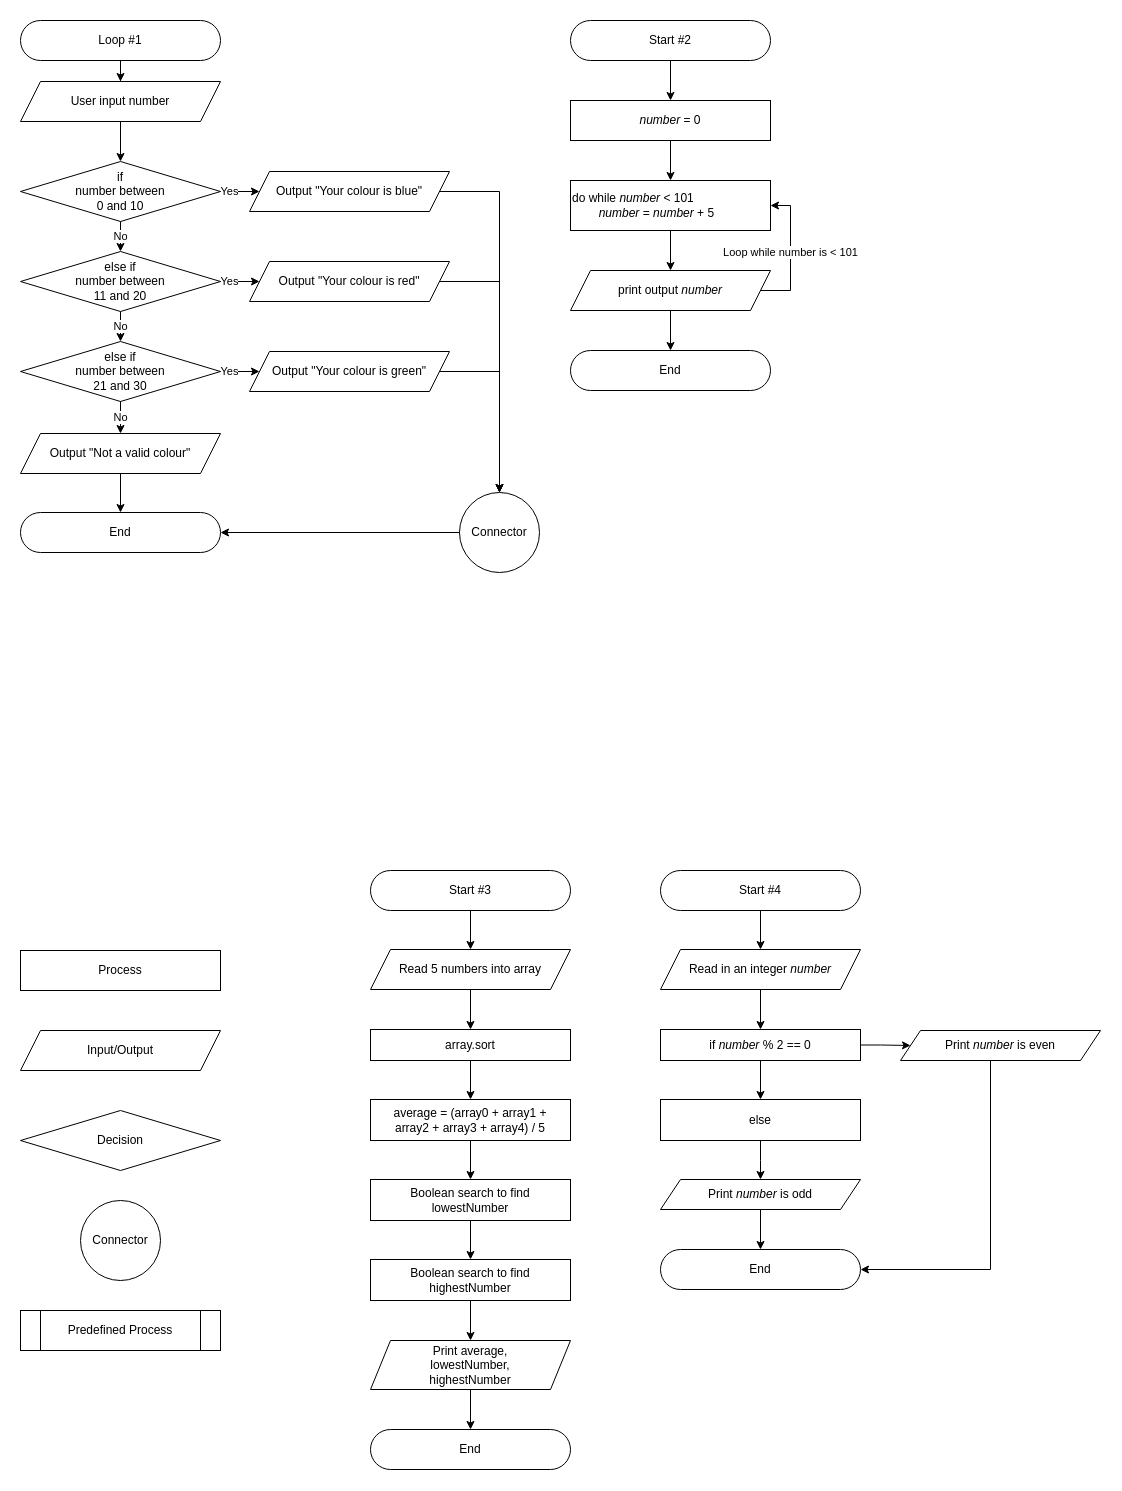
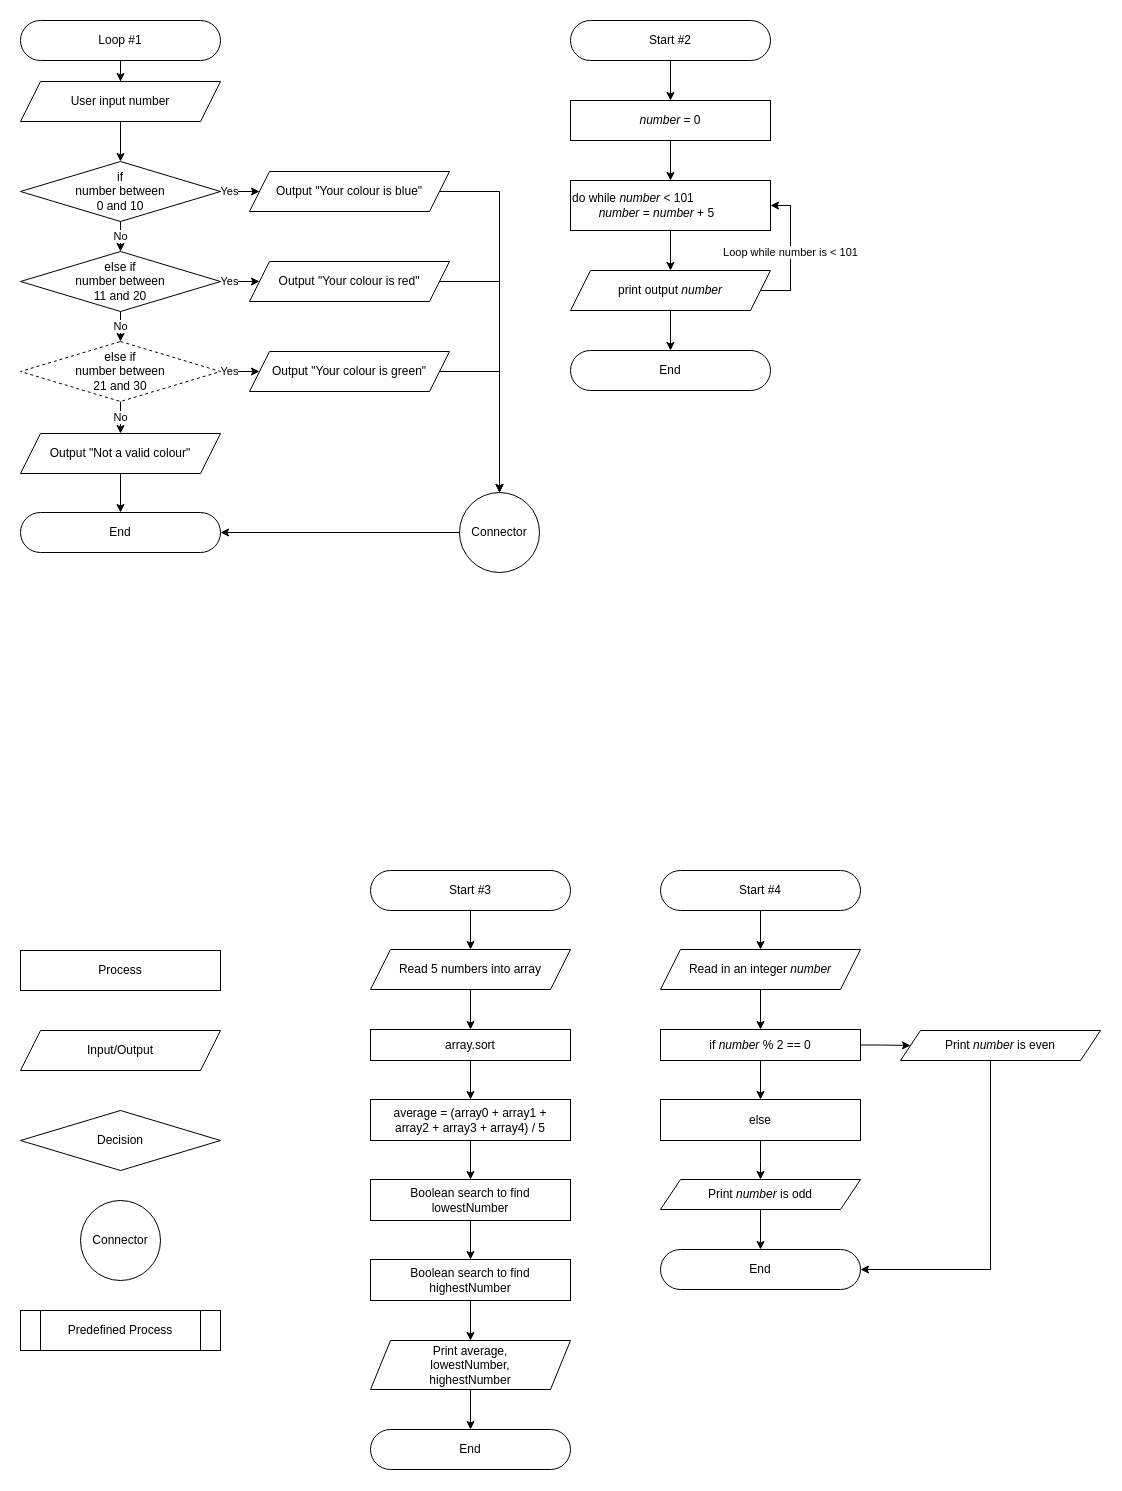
  <mxCell id="0" />
  <mxCell id="1" parent="0" />
  <mxCell id="2" value="Process" style="rounded=0;whiteSpace=wrap;html=1;" vertex="1" parent="1"><mxGeometry x="20" y="950" width="200" height="40" as="geometry" /></mxCell>
  <mxCell id="3" value="Input/Output" style="shape=parallelogram;perimeter=parallelogramPerimeter;whiteSpace=wrap;html=1;fixedSize=1;rounded=0;" vertex="1" parent="1"><mxGeometry x="20" y="1030" width="200" height="40" as="geometry" /></mxCell>
  <mxCell id="4" value="Decision" style="rhombus;whiteSpace=wrap;html=1;rounded=0;" vertex="1" parent="1"><mxGeometry x="20" y="1110" width="200" height="60" as="geometry" /></mxCell>
  <mxCell id="5" value="Connector" style="ellipse;whiteSpace=wrap;html=1;rounded=0;" vertex="1" parent="1"><mxGeometry x="80" y="1200" width="80" height="80" as="geometry" /></mxCell>
  <mxCell id="6" value="Predefined Process" style="shape=process;whiteSpace=wrap;html=1;backgroundOutline=1;rounded=0;" vertex="1" parent="1"><mxGeometry x="20" y="1310" width="200" height="40" as="geometry" /></mxCell>
  <mxCell id="7" value="" style="group" vertex="1" connectable="0" parent="1"><mxGeometry x="20" y="20" width="519" height="552" as="geometry" /></mxCell>
  <mxCell id="8" value="Loop #1" style="rounded=1;whiteSpace=wrap;html=1;arcSize=50;" vertex="1" parent="7"><mxGeometry width="200" height="40" as="geometry" /></mxCell>
  <mxCell id="9" value="User input number" style="shape=parallelogram;perimeter=parallelogramPerimeter;whiteSpace=wrap;html=1;fixedSize=1;rounded=0;" vertex="1" parent="7"><mxGeometry y="61" width="200" height="40" as="geometry" /></mxCell>
  <mxCell id="10" value="" style="edgeStyle=orthogonalEdgeStyle;rounded=0;orthogonalLoop=1;jettySize=auto;html=1;" edge="1" parent="7" source="8" target="9"><mxGeometry relative="1" as="geometry" /></mxCell>
  <mxCell id="11" value="if&lt;br&gt;number between &lt;br&gt;0 and 10" style="rhombus;whiteSpace=wrap;html=1;rounded=0;" vertex="1" parent="7"><mxGeometry y="141" width="200" height="60" as="geometry" /></mxCell>
  <mxCell id="12" value="" style="edgeStyle=orthogonalEdgeStyle;rounded=0;orthogonalLoop=1;jettySize=auto;html=1;" edge="1" parent="7" source="9" target="11"><mxGeometry relative="1" as="geometry" /></mxCell>
  <mxCell id="13" value="Connector" style="ellipse;whiteSpace=wrap;html=1;rounded=0;" vertex="1" parent="7"><mxGeometry x="439" y="472" width="80" height="80" as="geometry" /></mxCell>
  <mxCell id="14" value="" style="edgeStyle=orthogonalEdgeStyle;rounded=0;orthogonalLoop=1;jettySize=auto;html=1;entryX=0.5;entryY=0;entryDx=0;entryDy=0;" edge="1" parent="7" source="15" target="13"><mxGeometry relative="1" as="geometry"><mxPoint x="569" y="171" as="targetPoint" /></mxGeometry></mxCell>
  <mxCell id="15" value="Output &quot;Your colour is blue&quot;" style="shape=parallelogram;perimeter=parallelogramPerimeter;whiteSpace=wrap;html=1;fixedSize=1;rounded=0;" vertex="1" parent="7"><mxGeometry x="229" y="151" width="200" height="40" as="geometry" /></mxCell>
  <mxCell id="16" value="Yes" style="edgeStyle=orthogonalEdgeStyle;rounded=0;orthogonalLoop=1;jettySize=auto;html=1;" edge="1" parent="7" source="11" target="15"><mxGeometry relative="1" as="geometry" /></mxCell>
  <mxCell id="17" value="else if&lt;br&gt;number between&lt;br&gt;11 and 20" style="rhombus;whiteSpace=wrap;html=1;rounded=0;" vertex="1" parent="7"><mxGeometry y="231" width="200" height="60" as="geometry" /></mxCell>
  <mxCell id="18" value="No" style="edgeStyle=orthogonalEdgeStyle;rounded=0;orthogonalLoop=1;jettySize=auto;html=1;entryX=0.5;entryY=0;entryDx=0;entryDy=0;" edge="1" parent="7" source="11" target="17"><mxGeometry relative="1" as="geometry" /></mxCell>
  <mxCell id="19" value="" style="edgeStyle=orthogonalEdgeStyle;rounded=0;orthogonalLoop=1;jettySize=auto;html=1;" edge="1" parent="7" source="20" target="13"><mxGeometry relative="1" as="geometry" /></mxCell>
  <mxCell id="20" value="Output &quot;Your colour is red&quot;" style="shape=parallelogram;perimeter=parallelogramPerimeter;whiteSpace=wrap;html=1;fixedSize=1;rounded=0;" vertex="1" parent="7"><mxGeometry x="229" y="241" width="200" height="40" as="geometry" /></mxCell>
  <mxCell id="21" value="Yes" style="edgeStyle=orthogonalEdgeStyle;rounded=0;orthogonalLoop=1;jettySize=auto;html=1;" edge="1" parent="7" source="17" target="20"><mxGeometry relative="1" as="geometry" /></mxCell>
- <mxCell id="22" value="else if&lt;br&gt;number between&lt;br&gt;21 and 30" style="rhombus;whiteSpace=wrap;html=1;rounded=0;" vertex="1" parent="7"><mxGeometry y="321" width="200" height="60" as="geometry" /></mxCell>
+ <mxCell id="22" value="else if&lt;br&gt;number between&lt;br&gt;21 and 30" style="rhombus;whiteSpace=wrap;html=1;rounded=0;dashed=1;" vertex="1" parent="7"><mxGeometry y="321" width="200" height="60" as="geometry" /></mxCell>
  <mxCell id="23" value="No" style="edgeStyle=orthogonalEdgeStyle;rounded=0;orthogonalLoop=1;jettySize=auto;html=1;exitX=0.5;exitY=1;exitDx=0;exitDy=0;" edge="1" parent="7" source="17" target="22"><mxGeometry relative="1" as="geometry" /></mxCell>
  <mxCell id="24" value="" style="edgeStyle=orthogonalEdgeStyle;rounded=0;orthogonalLoop=1;jettySize=auto;html=1;" edge="1" parent="7" source="25" target="13"><mxGeometry relative="1" as="geometry" /></mxCell>
  <mxCell id="25" value="Output &quot;Your colour is green&quot;" style="shape=parallelogram;perimeter=parallelogramPerimeter;whiteSpace=wrap;html=1;fixedSize=1;rounded=0;" vertex="1" parent="7"><mxGeometry x="229" y="331" width="200" height="40" as="geometry" /></mxCell>
  <mxCell id="26" value="Yes" style="edgeStyle=orthogonalEdgeStyle;rounded=0;orthogonalLoop=1;jettySize=auto;html=1;" edge="1" parent="7" source="22" target="25"><mxGeometry relative="1" as="geometry" /></mxCell>
  <mxCell id="27" value="Output &quot;Not a valid colour&quot;" style="shape=parallelogram;perimeter=parallelogramPerimeter;whiteSpace=wrap;html=1;fixedSize=1;rounded=0;" vertex="1" parent="7"><mxGeometry y="413" width="200" height="40" as="geometry" /></mxCell>
  <mxCell id="28" value="No" style="edgeStyle=orthogonalEdgeStyle;rounded=0;orthogonalLoop=1;jettySize=auto;html=1;" edge="1" parent="7" source="22" target="27"><mxGeometry relative="1" as="geometry" /></mxCell>
  <mxCell id="29" value="End" style="rounded=1;whiteSpace=wrap;html=1;arcSize=50;" vertex="1" parent="7"><mxGeometry y="492" width="200" height="40" as="geometry" /></mxCell>
  <mxCell id="30" value="" style="edgeStyle=orthogonalEdgeStyle;rounded=0;orthogonalLoop=1;jettySize=auto;html=1;entryX=1;entryY=0.5;entryDx=0;entryDy=0;" edge="1" parent="7" source="13" target="29"><mxGeometry relative="1" as="geometry"><mxPoint x="720" y="252" as="targetPoint" /></mxGeometry></mxCell>
  <mxCell id="31" value="" style="edgeStyle=orthogonalEdgeStyle;rounded=0;orthogonalLoop=1;jettySize=auto;html=1;" edge="1" parent="7" source="27" target="29"><mxGeometry relative="1" as="geometry" /></mxCell>
  <mxCell id="32" value="" style="edgeStyle=orthogonalEdgeStyle;rounded=0;orthogonalLoop=1;jettySize=auto;html=1;entryX=0.5;entryY=0;entryDx=0;entryDy=0;" edge="1" parent="1" source="33" target="35"><mxGeometry relative="1" as="geometry"><mxPoint x="670" y="90" as="targetPoint" /></mxGeometry></mxCell>
  <mxCell id="33" value="Start #2" style="rounded=1;whiteSpace=wrap;html=1;arcSize=50;" vertex="1" parent="1"><mxGeometry x="570" y="20" width="200" height="40" as="geometry" /></mxCell>
  <mxCell id="34" value="" style="edgeStyle=orthogonalEdgeStyle;rounded=0;orthogonalLoop=1;jettySize=auto;html=1;" edge="1" parent="1" source="35" target="37"><mxGeometry relative="1" as="geometry" /></mxCell>
  <mxCell id="35" value="&lt;i&gt;number&lt;/i&gt;&amp;nbsp;= 0" style="rounded=0;whiteSpace=wrap;html=1;" vertex="1" parent="1"><mxGeometry x="570" y="100" width="200" height="40" as="geometry" /></mxCell>
  <mxCell id="36" value="" style="edgeStyle=orthogonalEdgeStyle;rounded=0;orthogonalLoop=1;jettySize=auto;html=1;entryX=0.5;entryY=0;entryDx=0;entryDy=0;" edge="1" parent="1" source="37" target="40"><mxGeometry relative="1" as="geometry" /></mxCell>
  <mxCell id="37" value="do while &lt;i&gt;number&lt;/i&gt;&amp;nbsp;&amp;lt; 101&lt;br&gt;&lt;span style=&quot;white-space: pre&quot;&gt;&#09;&lt;/span&gt;&lt;i&gt;number&lt;/i&gt;&amp;nbsp;= &lt;i&gt;number&lt;/i&gt;&amp;nbsp;+ 5" style="rounded=0;whiteSpace=wrap;html=1;align=left;" vertex="1" parent="1"><mxGeometry x="570" y="180" width="200" height="50" as="geometry" /></mxCell>
  <mxCell id="38" value="Loop while number is &amp;lt; 101" style="edgeStyle=orthogonalEdgeStyle;rounded=0;orthogonalLoop=1;jettySize=auto;html=1;entryX=1;entryY=0.5;entryDx=0;entryDy=0;" edge="1" parent="1" source="40" target="37"><mxGeometry relative="1" as="geometry"><mxPoint x="910" y="290" as="targetPoint" /><Array as="points"><mxPoint x="790" y="290" /><mxPoint x="790" y="205" /></Array></mxGeometry></mxCell>
  <mxCell id="39" value="" style="edgeStyle=orthogonalEdgeStyle;rounded=0;orthogonalLoop=1;jettySize=auto;html=1;" edge="1" parent="1" source="40" target="41"><mxGeometry relative="1" as="geometry" /></mxCell>
  <mxCell id="40" value="print output &lt;i&gt;number&lt;/i&gt;" style="shape=parallelogram;perimeter=parallelogramPerimeter;whiteSpace=wrap;html=1;fixedSize=1;rounded=0;" vertex="1" parent="1"><mxGeometry x="570" y="270" width="200" height="40" as="geometry" /></mxCell>
  <mxCell id="41" value="End" style="rounded=1;whiteSpace=wrap;html=1;arcSize=50;" vertex="1" parent="1"><mxGeometry x="570" y="350" width="200" height="40" as="geometry" /></mxCell>
  <mxCell id="42" value="" style="edgeStyle=orthogonalEdgeStyle;rounded=0;orthogonalLoop=1;jettySize=auto;html=1;entryX=0.5;entryY=0;entryDx=0;entryDy=0;" edge="1" parent="1" source="43" target="45"><mxGeometry relative="1" as="geometry" /></mxCell>
  <mxCell id="43" value="Start #3" style="rounded=1;whiteSpace=wrap;html=1;arcSize=50;" vertex="1" parent="1"><mxGeometry x="370" y="870" width="200" height="40" as="geometry" /></mxCell>
  <mxCell id="44" value="" style="edgeStyle=orthogonalEdgeStyle;rounded=0;orthogonalLoop=1;jettySize=auto;html=1;" edge="1" parent="1" source="45" target="47"><mxGeometry relative="1" as="geometry" /></mxCell>
  <mxCell id="45" value="Read 5 numbers into array" style="shape=parallelogram;perimeter=parallelogramPerimeter;whiteSpace=wrap;html=1;fixedSize=1;rounded=0;" vertex="1" parent="1"><mxGeometry x="370" y="949" width="200" height="40" as="geometry" /></mxCell>
  <mxCell id="46" value="" style="edgeStyle=orthogonalEdgeStyle;rounded=0;orthogonalLoop=1;jettySize=auto;html=1;" edge="1" parent="1" source="47" target="49"><mxGeometry relative="1" as="geometry" /></mxCell>
  <mxCell id="47" value="array.sort" style="rounded=0;whiteSpace=wrap;html=1;" vertex="1" parent="1"><mxGeometry x="370" y="1029" width="200" height="31" as="geometry" /></mxCell>
  <mxCell id="48" value="" style="edgeStyle=orthogonalEdgeStyle;rounded=0;orthogonalLoop=1;jettySize=auto;html=1;" edge="1" parent="1" source="49" target="51"><mxGeometry relative="1" as="geometry" /></mxCell>
  <mxCell id="49" value="average = (array0 + array1 + &lt;br&gt;array2 + array3 + array4) / 5" style="rounded=0;whiteSpace=wrap;html=1;" vertex="1" parent="1"><mxGeometry x="370" y="1099" width="200" height="41" as="geometry" /></mxCell>
  <mxCell id="50" value="" style="edgeStyle=orthogonalEdgeStyle;rounded=0;orthogonalLoop=1;jettySize=auto;html=1;" edge="1" parent="1" source="51" target="53"><mxGeometry relative="1" as="geometry" /></mxCell>
  <mxCell id="51" value="Boolean search to find lowestNumber" style="rounded=0;whiteSpace=wrap;html=1;" vertex="1" parent="1"><mxGeometry x="370" y="1179" width="200" height="41" as="geometry" /></mxCell>
  <mxCell id="52" value="" style="edgeStyle=orthogonalEdgeStyle;rounded=0;orthogonalLoop=1;jettySize=auto;html=1;" edge="1" parent="1" source="53" target="55"><mxGeometry relative="1" as="geometry" /></mxCell>
  <mxCell id="53" value="Boolean search to find highestNumber" style="rounded=0;whiteSpace=wrap;html=1;" vertex="1" parent="1"><mxGeometry x="370" y="1259" width="200" height="41" as="geometry" /></mxCell>
  <mxCell id="54" value="" style="edgeStyle=orthogonalEdgeStyle;rounded=0;orthogonalLoop=1;jettySize=auto;html=1;" edge="1" parent="1" source="55" target="56"><mxGeometry relative="1" as="geometry" /></mxCell>
  <mxCell id="55" value="Print average,&lt;br&gt;lowestNumber,&lt;br&gt;highestNumber" style="shape=parallelogram;perimeter=parallelogramPerimeter;whiteSpace=wrap;html=1;fixedSize=1;rounded=0;" vertex="1" parent="1"><mxGeometry x="370" y="1340" width="200" height="49" as="geometry" /></mxCell>
  <mxCell id="56" value="End" style="rounded=1;whiteSpace=wrap;html=1;arcSize=50;" vertex="1" parent="1"><mxGeometry x="370" y="1429" width="200" height="40" as="geometry" /></mxCell>
  <mxCell id="57" value="" style="edgeStyle=orthogonalEdgeStyle;rounded=0;orthogonalLoop=1;jettySize=auto;html=1;entryX=0.5;entryY=0;entryDx=0;entryDy=0;" edge="1" parent="1" source="58" target="60"><mxGeometry relative="1" as="geometry" /></mxCell>
  <mxCell id="58" value="Start #4" style="rounded=1;whiteSpace=wrap;html=1;arcSize=50;" vertex="1" parent="1"><mxGeometry x="660" y="870" width="200" height="40" as="geometry" /></mxCell>
  <mxCell id="59" value="" style="edgeStyle=orthogonalEdgeStyle;rounded=0;orthogonalLoop=1;jettySize=auto;html=1;" edge="1" parent="1" source="60" target="63"><mxGeometry relative="1" as="geometry" /></mxCell>
  <mxCell id="60" value="Read in an integer &lt;i&gt;number&lt;/i&gt;" style="shape=parallelogram;perimeter=parallelogramPerimeter;whiteSpace=wrap;html=1;fixedSize=1;rounded=0;" vertex="1" parent="1"><mxGeometry x="660" y="949" width="200" height="40" as="geometry" /></mxCell>
  <mxCell id="61" value="" style="edgeStyle=orthogonalEdgeStyle;rounded=0;orthogonalLoop=1;jettySize=auto;html=1;" edge="1" parent="1" source="63" target="65"><mxGeometry relative="1" as="geometry" /></mxCell>
  <mxCell id="62" value="" style="edgeStyle=orthogonalEdgeStyle;rounded=0;orthogonalLoop=1;jettySize=auto;html=1;" edge="1" parent="1" source="63" target="70"><mxGeometry relative="1" as="geometry" /></mxCell>
  <mxCell id="63" value="if &lt;i&gt;number&lt;/i&gt;&amp;nbsp;% 2 == 0" style="rounded=0;whiteSpace=wrap;html=1;" vertex="1" parent="1"><mxGeometry x="660" y="1029" width="200" height="31" as="geometry" /></mxCell>
  <mxCell id="64" value="" style="edgeStyle=orthogonalEdgeStyle;rounded=0;orthogonalLoop=1;jettySize=auto;html=1;" edge="1" parent="1" source="65"><mxGeometry relative="1" as="geometry"><mxPoint x="760" y="1179" as="targetPoint" /></mxGeometry></mxCell>
  <mxCell id="65" value="else" style="rounded=0;whiteSpace=wrap;html=1;" vertex="1" parent="1"><mxGeometry x="660" y="1099" width="200" height="41" as="geometry" /></mxCell>
  <mxCell id="66" value="" style="edgeStyle=orthogonalEdgeStyle;rounded=0;orthogonalLoop=1;jettySize=auto;html=1;" edge="1" parent="1"><mxGeometry relative="1" as="geometry"><mxPoint x="760" y="1220" as="sourcePoint" /></mxGeometry></mxCell>
  <mxCell id="67" value="" style="edgeStyle=orthogonalEdgeStyle;rounded=0;orthogonalLoop=1;jettySize=auto;html=1;" edge="1" parent="1"><mxGeometry relative="1" as="geometry"><mxPoint x="760" y="1300" as="sourcePoint" /></mxGeometry></mxCell>
  <mxCell id="68" value="End" style="rounded=1;whiteSpace=wrap;html=1;arcSize=50;" vertex="1" parent="1"><mxGeometry x="660" y="1249" width="200" height="40" as="geometry" /></mxCell>
  <mxCell id="69" value="" style="edgeStyle=orthogonalEdgeStyle;rounded=0;orthogonalLoop=1;jettySize=auto;html=1;entryX=1;entryY=0.5;entryDx=0;entryDy=0;" edge="1" parent="1" source="70" target="68"><mxGeometry relative="1" as="geometry"><mxPoint x="1000" y="1125" as="targetPoint" /><Array as="points"><mxPoint x="990" y="1269" /></Array></mxGeometry></mxCell>
  <mxCell id="70" value="Print &lt;i&gt;number&lt;/i&gt;&amp;nbsp;is even" style="shape=parallelogram;perimeter=parallelogramPerimeter;whiteSpace=wrap;html=1;fixedSize=1;rounded=0;" vertex="1" parent="1"><mxGeometry x="900" y="1030" width="200" height="30" as="geometry" /></mxCell>
  <mxCell id="71" value="" style="edgeStyle=orthogonalEdgeStyle;rounded=0;orthogonalLoop=1;jettySize=auto;html=1;entryX=0.5;entryY=0;entryDx=0;entryDy=0;" edge="1" parent="1" source="72" target="68"><mxGeometry relative="1" as="geometry"><mxPoint x="760" y="1274" as="targetPoint" /></mxGeometry></mxCell>
  <mxCell id="72" value="Print &lt;i&gt;number&lt;/i&gt;&amp;nbsp;is odd" style="shape=parallelogram;perimeter=parallelogramPerimeter;whiteSpace=wrap;html=1;fixedSize=1;rounded=0;" vertex="1" parent="1"><mxGeometry x="660" y="1179" width="200" height="30" as="geometry" /></mxCell>
